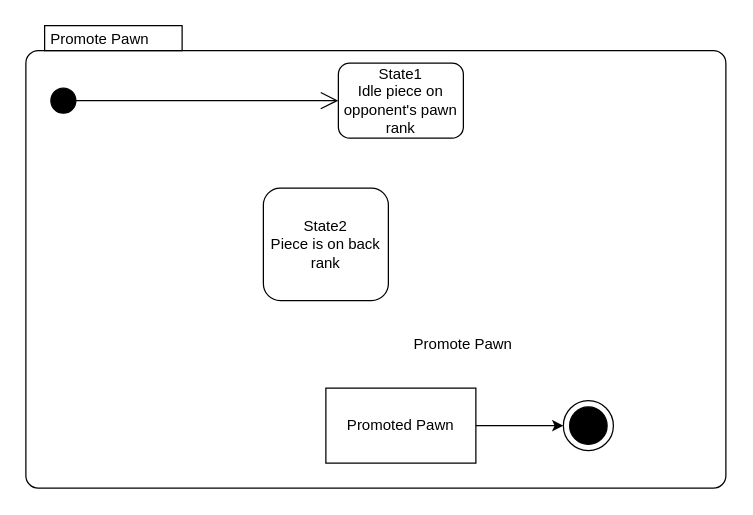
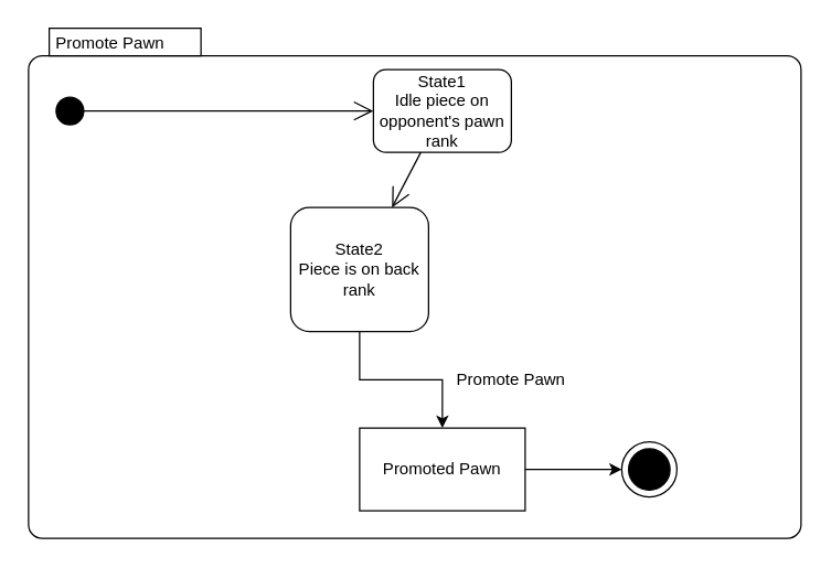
  <mxCell id="0" />
  <mxCell id="1" parent="0" />
  <mxCell id="2" value="Promote Pawn" style="shape=mxgraph.sysml.compState;align=left;verticalAlign=top;spacingTop=-3;spacingLeft=18;strokeWidth=1;recursiveResize=0;" vertex="1" parent="1"><mxGeometry x="20" y="20" width="560" height="370" as="geometry" /></mxCell>
  <mxCell id="3" value="" style="shape=ellipse;html=1;fillColor=#000000;verticalLabelPosition=bottom;labelBackgroundColor=#ffffff;verticalAlign=top;" vertex="1" parent="2"><mxGeometry x="20" y="50" width="20" height="20" as="geometry" /></mxCell>
  <mxCell id="4" value="State1&lt;br&gt;Idle piece on opponent's pawn rank" style="strokeColor=inherit;fillColor=inherit;gradientColor=inherit;shape=rect;html=1;rounded=1;whiteSpace=wrap;align=center;" vertex="1" parent="2"><mxGeometry x="250" y="30" width="100" height="60" as="geometry" /></mxCell>
+ <mxCell id="5" value="" style="edgeStyle=orthogonalEdgeStyle;rounded=0;orthogonalLoop=1;jettySize=auto;html=1;" edge="1" parent="2" source="6" target="10"><mxGeometry relative="1" as="geometry" /></mxCell>
  <mxCell id="6" value="State2&lt;br&gt;Piece is on back rank" style="strokeColor=inherit;fillColor=inherit;gradientColor=inherit;shape=rect;html=1;rounded=1;whiteSpace=wrap;align=center;" vertex="1" parent="2"><mxGeometry x="190" y="130" width="100" height="90" as="geometry" /></mxCell>
  <mxCell id="7" value="" style="strokeColor=inherit;fillColor=inherit;gradientColor=inherit;edgeStyle=none;html=1;endArrow=open;endSize=12;rounded=0;" edge="1" parent="2" source="3" target="4"><mxGeometry relative="1" as="geometry" /></mxCell>
+ <mxCell id="8" value="" style="strokeColor=inherit;fillColor=inherit;gradientColor=inherit;edgeStyle=none;html=1;endArrow=open;endSize=12;rounded=0;" edge="1" parent="2" source="4" target="6"><mxGeometry relative="1" as="geometry" /></mxCell>
  <mxCell id="9" value="" style="edgeStyle=orthogonalEdgeStyle;rounded=0;orthogonalLoop=1;jettySize=auto;html=1;" edge="1" parent="2" source="10" target="11"><mxGeometry relative="1" as="geometry" /></mxCell>
  <mxCell id="10" value="Promoted Pawn" style="whiteSpace=wrap;html=1;rounded=0;" vertex="1" parent="2"><mxGeometry x="240" y="290" width="120" height="60" as="geometry" /></mxCell>
  <mxCell id="11" value="" style="shape=mxgraph.sysml.actFinal;html=1;verticalLabelPosition=bottom;labelBackgroundColor=#ffffff;verticalAlign=top;" vertex="1" parent="2"><mxGeometry x="430" y="300" width="40" height="40" as="geometry" /></mxCell>
  <mxCell id="12" value="Promote Pawn" style="text;html=1;strokeColor=none;fillColor=none;align=center;verticalAlign=middle;whiteSpace=wrap;rounded=0;" vertex="1" parent="2"><mxGeometry x="300" y="240" width="100" height="30" as="geometry" /></mxCell>
